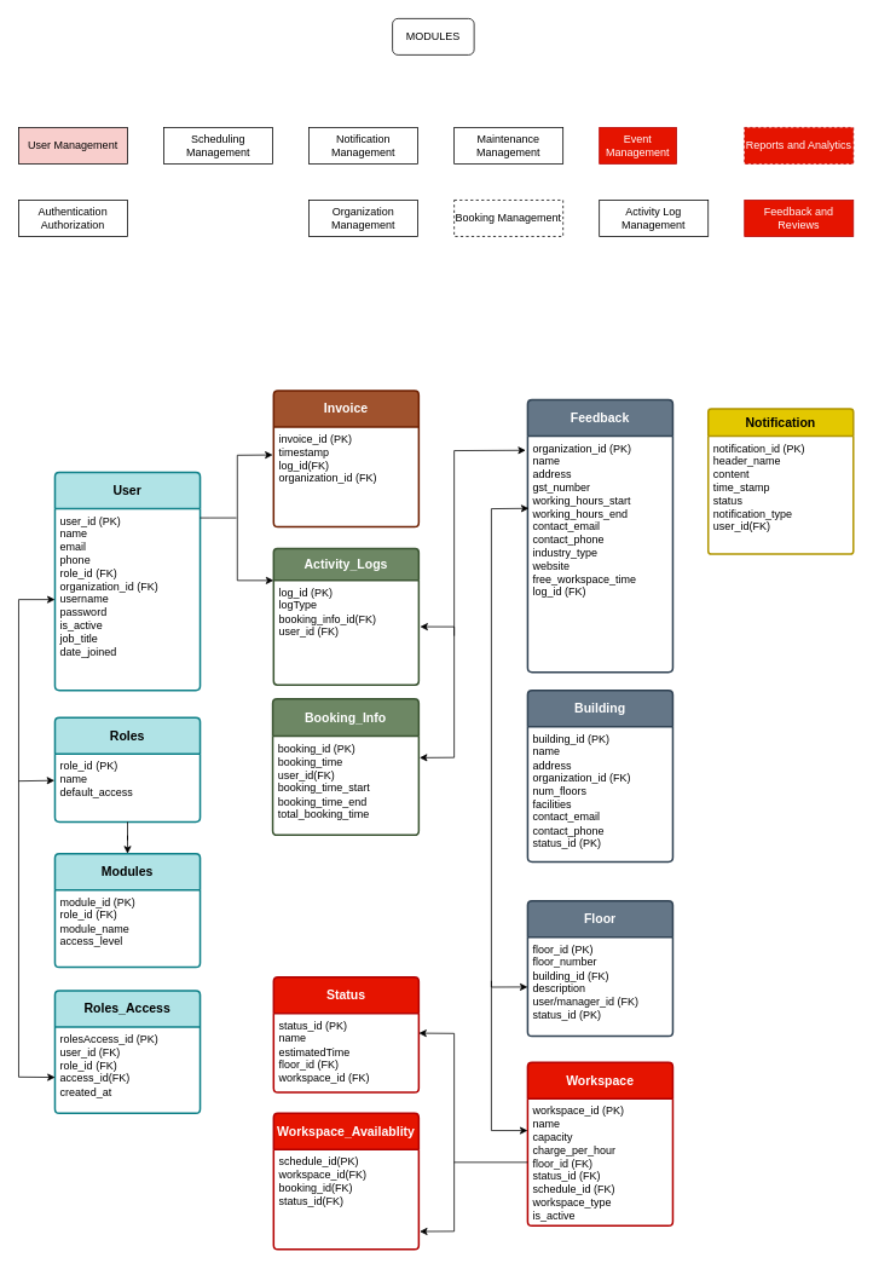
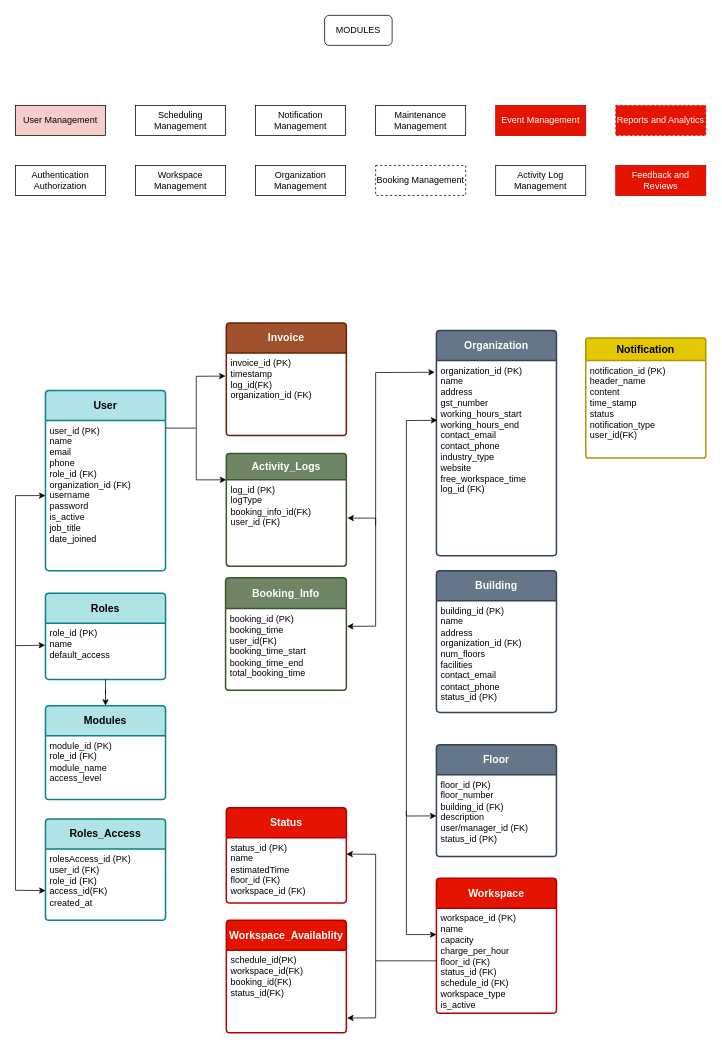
  <mxCell id="0" />
  <mxCell id="1" parent="0" />
  <mxCell id="2" value="MODULES" style="rounded=1;whiteSpace=wrap;html=1;" vertex="1" parent="1"><mxGeometry x="432" y="20" width="90" height="40" as="geometry" /></mxCell>
  <mxCell id="3" value="&lt;div&gt;Authentication&lt;/div&gt;&lt;div&gt;Authorization&lt;br&gt;&lt;/div&gt;" style="rounded=0;whiteSpace=wrap;html=1;" vertex="1" parent="1"><mxGeometry x="20" y="220" width="120" height="40" as="geometry" /></mxCell>
  <mxCell id="4" value="User Management" style="rounded=0;whiteSpace=wrap;html=1;fillColor=#f8cecc;" vertex="1" parent="1"><mxGeometry x="20" y="140" width="120" height="40" as="geometry" /></mxCell>
  <mxCell id="5" value="Organization Management" style="rounded=0;whiteSpace=wrap;html=1;" vertex="1" parent="1"><mxGeometry x="340" y="220" width="120" height="40" as="geometry" /></mxCell>
+ <mxCell id="6" value="Workspace Management" style="rounded=0;whiteSpace=wrap;html=1;" vertex="1" parent="1"><mxGeometry x="180" y="220" width="120" height="40" as="geometry" /></mxCell>
  <mxCell id="7" value="Booking Management" style="rounded=0;whiteSpace=wrap;html=1;dashed=1;" vertex="1" parent="1"><mxGeometry x="500" y="220" width="120" height="40" as="geometry" /></mxCell>
  <mxCell id="8" value="Scheduling Management" style="rounded=0;whiteSpace=wrap;html=1;" vertex="1" parent="1"><mxGeometry x="180" y="140" width="120" height="40" as="geometry" /></mxCell>
  <mxCell id="9" value="&lt;div&gt;Notification&lt;/div&gt;&lt;div&gt;Management&lt;br&gt;&lt;/div&gt;" style="rounded=0;whiteSpace=wrap;html=1;" vertex="1" parent="1"><mxGeometry x="340" y="140" width="120" height="40" as="geometry" /></mxCell>
  <mxCell id="10" value="Reports and Analytics" style="rounded=0;whiteSpace=wrap;html=1;fillColor=#e51400;fontColor=#ffffff;strokeColor=#B20000;dashed=1;" vertex="1" parent="1"><mxGeometry x="820" y="140" width="120" height="40" as="geometry" /></mxCell>
  <mxCell id="11" value="Feedback and Reviews" style="rounded=0;whiteSpace=wrap;html=1;fillColor=#e51400;fontColor=#ffffff;strokeColor=#B20000;" vertex="1" parent="1"><mxGeometry x="820" y="220" width="120" height="40" as="geometry" /></mxCell>
  <mxCell id="12" value="&lt;div&gt;Maintenance&lt;/div&gt;&lt;div&gt;Management&lt;/div&gt;" style="rounded=0;whiteSpace=wrap;html=1;" vertex="1" parent="1"><mxGeometry x="500" y="140" width="120" height="40" as="geometry" /></mxCell>
- <mxCell id="13" value="Event Management" style="rounded=0;whiteSpace=wrap;html=1;fillColor=#e51400;fontColor=#ffffff;strokeColor=#B20000;" vertex="1" parent="1"><mxGeometry x="660" y="140" width="85" height="40" as="geometry" /></mxCell>
+ <mxCell id="13" value="Event Management" style="rounded=0;whiteSpace=wrap;html=1;fillColor=#e51400;fontColor=#ffffff;strokeColor=#B20000;" vertex="1" parent="1"><mxGeometry x="660" y="140" width="120" height="40" as="geometry" /></mxCell>
  <mxCell id="14" value="Activity Log Management" style="rounded=0;whiteSpace=wrap;html=1;" vertex="1" parent="1"><mxGeometry x="660" y="220" width="120" height="40" as="geometry" /></mxCell>
- <mxCell id="15" value="&lt;div&gt;&lt;span&gt;&lt;strong&gt;Feedback&lt;/strong&gt;&lt;/span&gt;&lt;br&gt;&lt;/div&gt;" style="swimlane;childLayout=stackLayout;horizontal=1;startSize=40;horizontalStack=0;rounded=1;fontSize=14;fontStyle=0;strokeWidth=2;resizeParent=0;resizeLast=1;shadow=0;dashed=0;align=center;arcSize=4;whiteSpace=wrap;html=1;fillColor=#647687;fontColor=#ffffff;strokeColor=#314354;" vertex="1" parent="1"><mxGeometry x="581" y="440" width="160" height="300" as="geometry" /></mxCell>
+ <mxCell id="15" value="&lt;div&gt;&lt;span&gt;&lt;strong&gt;Organization&lt;/strong&gt;&lt;/span&gt;&lt;br&gt;&lt;/div&gt;" style="swimlane;childLayout=stackLayout;horizontal=1;startSize=40;horizontalStack=0;rounded=1;fontSize=14;fontStyle=0;strokeWidth=2;resizeParent=0;resizeLast=1;shadow=0;dashed=0;align=center;arcSize=4;whiteSpace=wrap;html=1;fillColor=#647687;fontColor=#ffffff;strokeColor=#314354;" vertex="1" parent="1"><mxGeometry x="581" y="440" width="160" height="300" as="geometry" /></mxCell>
  <mxCell id="16" value="organization_id (PK)&lt;br&gt;name&lt;br&gt;address&lt;br&gt;gst_number &lt;br&gt;working_hours_start&lt;br&gt;working_hours_end&lt;br&gt;contact_email&lt;br&gt;contact_phone&lt;br&gt;industry_type&lt;br&gt;&lt;div&gt;website&lt;/div&gt;&lt;div&gt;free_workspace_time&lt;/div&gt;&lt;div&gt;log_id (FK)&lt;/div&gt;" style="align=left;strokeColor=none;fillColor=none;spacingLeft=4;fontSize=12;verticalAlign=top;resizable=0;rotatable=0;part=1;html=1;" vertex="1" parent="15"><mxGeometry y="40" width="160" height="260" as="geometry" /></mxCell>
  <mxCell id="17" value="&lt;p&gt;&lt;span&gt;&lt;strong&gt;Building&lt;/strong&gt;&lt;br&gt;&lt;/span&gt;&lt;/p&gt;" style="swimlane;childLayout=stackLayout;horizontal=1;startSize=40;horizontalStack=0;rounded=1;fontSize=14;fontStyle=0;strokeWidth=2;resizeParent=0;resizeLast=1;shadow=0;dashed=0;align=center;arcSize=4;whiteSpace=wrap;html=1;fillColor=#647687;fontColor=#ffffff;strokeColor=#314354;" vertex="1" parent="1"><mxGeometry x="581" y="760" width="160" height="189" as="geometry" /></mxCell>
  <mxCell id="18" value="building_id (PK)&lt;br&gt;name&lt;br&gt;address&lt;br&gt;organization_id (FK)&lt;br&gt;num_floors&lt;br&gt;facilities&lt;br&gt;contact_email&lt;br&gt;&lt;div&gt;contact_phone&lt;/div&gt;&lt;div&gt;status_id (PK)&lt;/div&gt;" style="align=left;strokeColor=none;fillColor=none;spacingLeft=4;fontSize=12;verticalAlign=top;resizable=0;rotatable=0;part=1;html=1;" vertex="1" parent="17"><mxGeometry y="40" width="160" height="149" as="geometry" /></mxCell>
  <mxCell id="19" value="&lt;p&gt;&lt;span&gt;&lt;strong&gt;Floor&lt;/strong&gt;&lt;/span&gt;&lt;/p&gt;" style="swimlane;childLayout=stackLayout;horizontal=1;startSize=40;horizontalStack=0;rounded=1;fontSize=14;fontStyle=0;strokeWidth=2;resizeParent=0;resizeLast=1;shadow=0;dashed=0;align=center;arcSize=4;whiteSpace=wrap;html=1;fillColor=#647687;fontColor=#ffffff;strokeColor=#314354;" vertex="1" parent="1"><mxGeometry x="581" y="992" width="160" height="149" as="geometry"><mxRectangle x="-599" y="1382" width="80" height="60" as="alternateBounds" /></mxGeometry></mxCell>
  <mxCell id="20" value="floor_id (PK)&lt;br&gt;floor_number&lt;br&gt;building_id (FK)&lt;br&gt;description&lt;br&gt;&lt;div&gt;user/manager_id (FK)&lt;/div&gt;&lt;div&gt;status_id (PK)&lt;/div&gt;" style="align=left;strokeColor=none;fillColor=none;spacingLeft=4;fontSize=12;verticalAlign=top;resizable=0;rotatable=0;part=1;html=1;" vertex="1" parent="19"><mxGeometry y="40" width="160" height="109" as="geometry" /></mxCell>
  <mxCell id="21" value="&lt;p&gt;&lt;span&gt;&lt;strong&gt;User&lt;/strong&gt;&lt;/span&gt;&lt;/p&gt;" style="swimlane;childLayout=stackLayout;horizontal=1;startSize=40;horizontalStack=0;rounded=1;fontSize=14;fontStyle=0;strokeWidth=2;resizeParent=0;resizeLast=1;shadow=0;dashed=0;align=center;arcSize=4;whiteSpace=wrap;html=1;fillColor=#b0e3e6;strokeColor=#0e8088;" vertex="1" parent="1"><mxGeometry x="60" y="520" width="160" height="240" as="geometry" /></mxCell>
  <mxCell id="22" value="user_id (PK)&lt;br&gt;name&lt;br&gt;email&lt;br&gt;phone&lt;br&gt;role_id (FK)&lt;br&gt;&lt;div&gt;organization_id (FK)&lt;/div&gt;&lt;div&gt;username&lt;br&gt;&lt;/div&gt;password&lt;br&gt;is_active&lt;br&gt;job_title&lt;br&gt;date_joined" style="align=left;strokeColor=none;fillColor=none;spacingLeft=4;fontSize=12;verticalAlign=top;resizable=0;rotatable=0;part=1;html=1;" vertex="1" parent="21"><mxGeometry y="40" width="160" height="200" as="geometry" /></mxCell>
  <mxCell id="23" value="&lt;p&gt;&lt;span&gt;&lt;strong&gt;Roles&lt;/strong&gt;&lt;/span&gt;&lt;/p&gt;" style="swimlane;childLayout=stackLayout;horizontal=1;startSize=40;horizontalStack=0;rounded=1;fontSize=14;fontStyle=0;strokeWidth=2;resizeParent=0;resizeLast=1;shadow=0;dashed=0;align=center;arcSize=4;whiteSpace=wrap;html=1;fillColor=#b0e3e6;strokeColor=#0e8088;" vertex="1" parent="1"><mxGeometry x="60" y="790" width="160" height="115" as="geometry" /></mxCell>
  <mxCell id="24" value="role_id (PK)&lt;br&gt;name&lt;br&gt;default_access" style="align=left;strokeColor=none;fillColor=none;spacingLeft=4;fontSize=12;verticalAlign=top;resizable=0;rotatable=0;part=1;html=1;" vertex="1" parent="23"><mxGeometry y="40" width="160" height="75" as="geometry" /></mxCell>
  <mxCell id="25" value="&lt;p&gt;&lt;span&gt;&lt;strong&gt;Roles_Access&lt;/strong&gt;&lt;/span&gt;&lt;/p&gt;" style="swimlane;childLayout=stackLayout;horizontal=1;startSize=40;horizontalStack=0;rounded=1;fontSize=14;fontStyle=0;strokeWidth=2;resizeParent=0;resizeLast=1;shadow=0;dashed=0;align=center;arcSize=4;whiteSpace=wrap;html=1;fillColor=#b0e3e6;strokeColor=#0e8088;" vertex="1" parent="1"><mxGeometry x="60" y="1091" width="160" height="135" as="geometry" /></mxCell>
  <mxCell id="26" value="rolesAccess_id (PK)&lt;br&gt;user_id (FK)&lt;br&gt;role_id (FK)&lt;br&gt;access_id(FK)&lt;br&gt;created_at" style="align=left;strokeColor=none;fillColor=none;spacingLeft=4;fontSize=12;verticalAlign=top;resizable=0;rotatable=0;part=1;html=1;" vertex="1" parent="25"><mxGeometry y="40" width="160" height="95" as="geometry" /></mxCell>
  <mxCell id="27" value="&lt;div&gt;&lt;span&gt;&lt;strong&gt;Workspace&lt;/strong&gt;&lt;/span&gt;&lt;/div&gt;" style="swimlane;childLayout=stackLayout;horizontal=1;startSize=40;horizontalStack=0;rounded=1;fontSize=14;fontStyle=0;strokeWidth=2;resizeParent=0;resizeLast=1;shadow=0;dashed=0;align=center;arcSize=4;whiteSpace=wrap;html=1;fillColor=#e51400;fontColor=#ffffff;strokeColor=#B20000;" vertex="1" parent="1"><mxGeometry x="581" y="1170" width="160" height="180" as="geometry" /></mxCell>
  <mxCell id="28" value="workspace_id (PK)&lt;br&gt;name&lt;br&gt;&lt;div&gt;capacity&lt;/div&gt;charge_per_hour&lt;br&gt;&lt;div&gt;floor_id (FK)&lt;/div&gt;&lt;div&gt;status_id (FK)&lt;/div&gt;&lt;div&gt;schedule_id (FK)&lt;/div&gt;&lt;div&gt;workspace_type&lt;/div&gt;&lt;div&gt;is_active&lt;br&gt;&lt;/div&gt;" style="align=left;strokeColor=none;fillColor=none;spacingLeft=4;fontSize=12;verticalAlign=top;resizable=0;rotatable=0;part=1;html=1;" vertex="1" parent="27"><mxGeometry y="40" width="160" height="140" as="geometry" /></mxCell>
  <mxCell id="29" value="&lt;b&gt;Modules&lt;/b&gt;" style="swimlane;childLayout=stackLayout;horizontal=1;startSize=40;horizontalStack=0;rounded=1;fontSize=14;fontStyle=0;strokeWidth=2;resizeParent=0;resizeLast=1;shadow=0;dashed=0;align=center;arcSize=4;whiteSpace=wrap;html=1;fillColor=#b0e3e6;strokeColor=#0e8088;" vertex="1" parent="1"><mxGeometry x="60" y="940" width="160" height="125" as="geometry" /></mxCell>
  <mxCell id="30" value="module_id (PK)&lt;br&gt;role_id (FK)&lt;br&gt;module_name&lt;br&gt;access_level" style="align=left;strokeColor=none;fillColor=none;spacingLeft=4;fontSize=12;verticalAlign=top;resizable=0;rotatable=0;part=1;html=1;" vertex="1" parent="29"><mxGeometry y="40" width="160" height="85" as="geometry" /></mxCell>
  <mxCell id="31" value="" style="endArrow=classic;startArrow=classic;html=1;rounded=0;entryX=0;entryY=0.5;entryDx=0;entryDy=0;exitX=0.001;exitY=0.583;exitDx=0;exitDy=0;exitPerimeter=0;" edge="1" parent="1" source="26" target="22"><mxGeometry width="50" height="50" relative="1" as="geometry"><mxPoint x="390" y="920" as="sourcePoint" /><mxPoint x="440" y="870" as="targetPoint" /><Array as="points"><mxPoint x="20" y="1186" /><mxPoint x="20" y="660" /></Array></mxGeometry></mxCell>
  <mxCell id="32" value="" style="endArrow=classic;html=1;rounded=0;entryX=-0.003;entryY=0.391;entryDx=0;entryDy=0;entryPerimeter=0;" edge="1" parent="1" target="24"><mxGeometry width="50" height="50" relative="1" as="geometry"><mxPoint x="20" y="860" as="sourcePoint" /><mxPoint x="60" y="860" as="targetPoint" /></mxGeometry></mxCell>
  <mxCell id="33" value="&lt;b&gt;Activity_Logs&lt;br&gt;&lt;/b&gt;" style="swimlane;childLayout=stackLayout;horizontal=1;startSize=35;horizontalStack=0;rounded=1;fontSize=14;fontStyle=0;strokeWidth=2;resizeParent=0;resizeLast=1;shadow=0;dashed=0;align=center;arcSize=4;whiteSpace=wrap;html=1;fillColor=#6d8764;fontColor=#ffffff;strokeColor=#3A5431;" vertex="1" parent="1"><mxGeometry x="301" y="604" width="160" height="150" as="geometry" /></mxCell>
  <mxCell id="34" value="log_id (PK)&lt;br&gt;logType&lt;br&gt;&lt;div&gt;booking_info_id(FK)&lt;/div&gt;&lt;div&gt;user_id (FK)&lt;/div&gt;" style="align=left;strokeColor=none;fillColor=none;spacingLeft=4;fontSize=12;verticalAlign=top;resizable=0;rotatable=0;part=1;html=1;" vertex="1" parent="33"><mxGeometry y="35" width="160" height="115" as="geometry" /></mxCell>
  <mxCell id="35" value="&lt;b&gt;Booking_Info&lt;/b&gt;" style="swimlane;childLayout=stackLayout;horizontal=1;startSize=41;horizontalStack=0;rounded=1;fontSize=14;fontStyle=0;strokeWidth=2;resizeParent=0;resizeLast=1;shadow=0;dashed=0;align=center;arcSize=4;whiteSpace=wrap;html=1;fillColor=#6d8764;fontColor=#ffffff;strokeColor=#3A5431;" vertex="1" parent="1"><mxGeometry x="300" y="769.5" width="161" height="150" as="geometry" /></mxCell>
  <mxCell id="36" value="booking_id (PK)&lt;br&gt;booking_time&lt;br&gt;user_id(FK)&lt;br&gt;&lt;div&gt;booking_time_start&lt;/div&gt;&lt;div&gt;booking_time_end&lt;/div&gt;&lt;div&gt;total_booking_time&lt;br&gt;&lt;/div&gt;" style="align=left;strokeColor=none;fillColor=none;spacingLeft=4;fontSize=12;verticalAlign=top;resizable=0;rotatable=0;part=1;html=1;" vertex="1" parent="35"><mxGeometry y="41" width="161" height="109" as="geometry" /></mxCell>
  <mxCell id="37" value="&lt;b&gt;Invoice&lt;br&gt;&lt;/b&gt;" style="swimlane;childLayout=stackLayout;horizontal=1;startSize=40;horizontalStack=0;rounded=1;fontSize=14;fontStyle=0;strokeWidth=2;resizeParent=0;resizeLast=1;shadow=0;dashed=0;align=center;arcSize=4;whiteSpace=wrap;html=1;fillColor=#a0522d;fontColor=#ffffff;strokeColor=#6D1F00;" vertex="1" parent="1"><mxGeometry x="301" y="430" width="160" height="150" as="geometry" /></mxCell>
  <mxCell id="38" value="&lt;div&gt;invoice_id (PK)&lt;/div&gt;timestamp&lt;br&gt;&lt;div&gt;log_id(FK)&lt;/div&gt;&lt;div&gt;organization_id (FK)&lt;/div&gt;" style="align=left;strokeColor=none;fillColor=none;spacingLeft=4;fontSize=12;verticalAlign=top;resizable=0;rotatable=0;part=1;html=1;" vertex="1" parent="37"><mxGeometry y="40" width="160" height="110" as="geometry" /></mxCell>
  <mxCell id="39" value="&lt;b&gt;Status&lt;/b&gt;" style="swimlane;childLayout=stackLayout;horizontal=1;startSize=40;horizontalStack=0;rounded=1;fontSize=14;fontStyle=0;strokeWidth=2;resizeParent=0;resizeLast=1;shadow=0;dashed=0;align=center;arcSize=4;whiteSpace=wrap;html=1;fillColor=#e51400;fontColor=#ffffff;strokeColor=#B20000;" vertex="1" parent="1"><mxGeometry x="301" y="1076" width="160" height="127" as="geometry" /></mxCell>
  <mxCell id="40" value="status_id (PK)&lt;br&gt;name&lt;br&gt;estimatedTime&lt;br&gt;&lt;div&gt;floor_id (FK)&lt;/div&gt;&lt;div&gt;workspace_id (FK)&lt;/div&gt;" style="align=left;strokeColor=none;fillColor=none;spacingLeft=4;fontSize=12;verticalAlign=top;resizable=0;rotatable=0;part=1;html=1;" vertex="1" parent="39"><mxGeometry y="40" width="160" height="87" as="geometry" /></mxCell>
  <mxCell id="41" value="&lt;b&gt;Notification&lt;/b&gt;" style="swimlane;childLayout=stackLayout;horizontal=1;startSize=30;horizontalStack=0;rounded=1;fontSize=14;fontStyle=0;strokeWidth=2;resizeParent=0;resizeLast=1;shadow=0;dashed=0;align=center;arcSize=4;whiteSpace=wrap;html=1;fillColor=#e3c800;fontColor=#000000;strokeColor=#B09500;" vertex="1" parent="1"><mxGeometry x="780" y="450" width="160" height="160" as="geometry" /></mxCell>
  <mxCell id="42" value="&lt;div&gt;notification_id (PK)&lt;/div&gt;header_name&lt;div&gt;content&lt;/div&gt;&lt;div&gt;time_stamp&lt;/div&gt;&lt;div&gt;status&lt;/div&gt;&lt;div&gt;notification_type&lt;br&gt;&lt;/div&gt;&lt;div&gt;user_id(FK)&lt;br&gt;&lt;/div&gt;&lt;div&gt;&lt;br&gt;&lt;/div&gt;" style="align=left;strokeColor=none;fillColor=none;spacingLeft=4;fontSize=12;verticalAlign=top;resizable=0;rotatable=0;part=1;html=1;" vertex="1" parent="41"><mxGeometry y="30" width="160" height="130" as="geometry" /></mxCell>
  <mxCell id="43" value="&lt;b&gt;Workspace_Availablity&lt;/b&gt;" style="swimlane;childLayout=stackLayout;horizontal=1;startSize=40;horizontalStack=0;rounded=1;fontSize=14;fontStyle=0;strokeWidth=2;resizeParent=0;resizeLast=1;shadow=0;dashed=0;align=center;arcSize=4;whiteSpace=wrap;html=1;fillColor=#e51400;fontColor=#ffffff;strokeColor=#B20000;" vertex="1" parent="1"><mxGeometry x="301" y="1226" width="160" height="150" as="geometry" /></mxCell>
  <mxCell id="44" value="&lt;div&gt;schedule_id(PK)&lt;/div&gt;&lt;div&gt;workspace_id(FK)&lt;/div&gt;&lt;div&gt;booking_id(FK)&lt;/div&gt;&lt;div&gt;status_id(FK)&lt;br&gt;&lt;/div&gt;" style="align=left;strokeColor=none;fillColor=none;spacingLeft=4;fontSize=12;verticalAlign=top;resizable=0;rotatable=0;part=1;html=1;" vertex="1" parent="43"><mxGeometry y="40" width="160" height="110" as="geometry" /></mxCell>
  <mxCell id="45" value="" style="endArrow=classic;startArrow=classic;html=1;rounded=0;entryX=0.008;entryY=0.306;entryDx=0;entryDy=0;entryPerimeter=0;" edge="1" parent="1" source="20" target="16"><mxGeometry width="50" height="50" relative="1" as="geometry"><mxPoint x="-219" y="1086" as="sourcePoint" /><mxPoint x="-219" y="560" as="targetPoint" /><Array as="points"><mxPoint x="541" y="1087" /><mxPoint x="541" y="560" /></Array></mxGeometry></mxCell>
  <mxCell id="46" value="" style="endArrow=classic;html=1;rounded=0;entryX=0;entryY=0.25;entryDx=0;entryDy=0;" edge="1" parent="1" target="28"><mxGeometry width="50" height="50" relative="1" as="geometry"><mxPoint x="541" y="1080" as="sourcePoint" /><mxPoint x="581" y="1300" as="targetPoint" /><Array as="points"><mxPoint x="541" y="1245" /></Array></mxGeometry></mxCell>
  <mxCell id="47" value="" style="endArrow=classic;startArrow=classic;html=1;rounded=0;entryX=1.005;entryY=0.218;entryDx=0;entryDy=0;entryPerimeter=0;exitX=1.009;exitY=0.443;exitDx=0;exitDy=0;exitPerimeter=0;" edge="1" parent="1" source="34" target="36"><mxGeometry width="50" height="50" relative="1" as="geometry"><mxPoint x="450" y="690" as="sourcePoint" /><mxPoint x="459" y="833.75" as="targetPoint" /><Array as="points"><mxPoint x="500" y="690" /><mxPoint x="500" y="834" /></Array></mxGeometry></mxCell>
  <mxCell id="48" value="" style="endArrow=none;html=1;rounded=0;" edge="1" parent="1"><mxGeometry width="50" height="50" relative="1" as="geometry"><mxPoint x="220" y="570" as="sourcePoint" /><mxPoint x="260" y="570" as="targetPoint" /><Array as="points"><mxPoint x="230" y="570" /></Array></mxGeometry></mxCell>
  <mxCell id="49" value="" style="endArrow=classic;startArrow=classic;html=1;rounded=0;entryX=-0.006;entryY=0.279;entryDx=0;entryDy=0;exitX=0;exitY=0;exitDx=0;exitDy=0;entryPerimeter=0;" edge="1" parent="1" source="34" target="38"><mxGeometry width="50" height="50" relative="1" as="geometry"><mxPoint x="302" y="645" as="sourcePoint" /><mxPoint x="302" y="501.25" as="targetPoint" /><Array as="points"><mxPoint x="261" y="639" /><mxPoint x="261" y="501" /></Array></mxGeometry></mxCell>
  <mxCell id="50" value="" style="endArrow=classic;html=1;rounded=0;entryX=-0.013;entryY=0.06;entryDx=0;entryDy=0;entryPerimeter=0;" edge="1" parent="1" target="16"><mxGeometry width="50" height="50" relative="1" as="geometry"><mxPoint x="500" y="700" as="sourcePoint" /><mxPoint x="910" y="790" as="targetPoint" /><Array as="points"><mxPoint x="500" y="496" /></Array></mxGeometry></mxCell>
  <mxCell id="51" value="" style="endArrow=classic;startArrow=classic;html=1;rounded=0;exitX=1;exitY=0.25;exitDx=0;exitDy=0;entryX=1.006;entryY=0.82;entryDx=0;entryDy=0;entryPerimeter=0;" edge="1" parent="1" source="40" target="44"><mxGeometry width="50" height="50" relative="1" as="geometry"><mxPoint x="300" y="1143" as="sourcePoint" /><mxPoint x="330" y="1539" as="targetPoint" /><Array as="points"><mxPoint x="500" y="1138" /><mxPoint x="500" y="1356" /></Array></mxGeometry></mxCell>
  <mxCell id="52" value="" style="endArrow=none;html=1;rounded=0;entryX=0;entryY=0.5;entryDx=0;entryDy=0;" edge="1" parent="1" target="28"><mxGeometry width="50" height="50" relative="1" as="geometry"><mxPoint x="500" y="1280" as="sourcePoint" /><mxPoint x="710" y="1160" as="targetPoint" /></mxGeometry></mxCell>
  <mxCell id="53" value="" style="edgeStyle=orthogonalEdgeStyle;rounded=0;orthogonalLoop=1;jettySize=auto;html=1;entryX=0.5;entryY=0;entryDx=0;entryDy=0;" edge="1" parent="1" source="24" target="29"><mxGeometry relative="1" as="geometry" /></mxCell>
